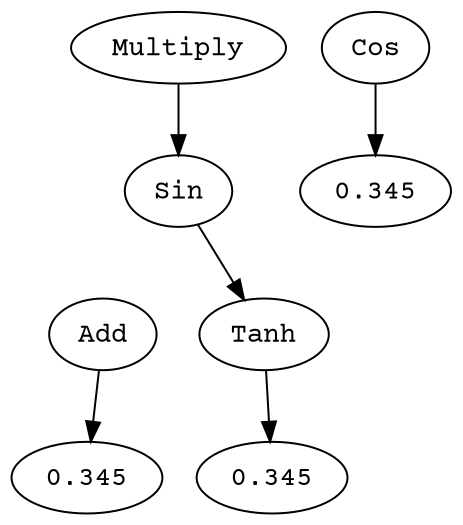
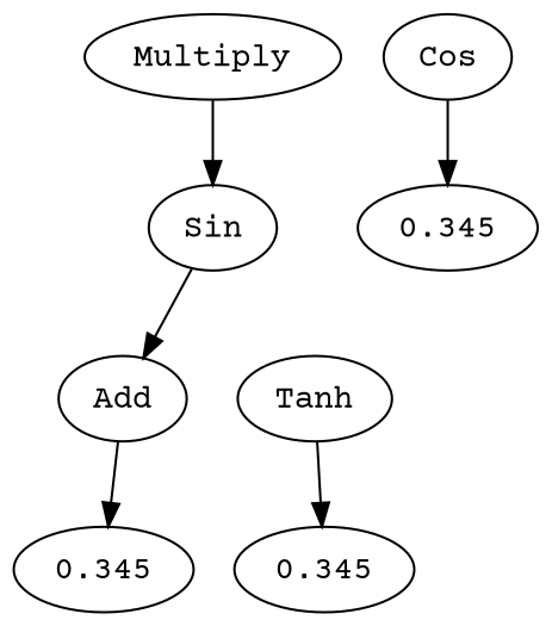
  digraph {
    fontname="Courier Prime"
    rankdir=TD
    node [fontname="Courier Prime"]
    edge [fontname="Courier Prime"]
    n1 [label=Multiply]
    n2 [label=Sin]
    n3 [label=Cos]
    n4 [label=0.345]
    n5 [label=Add]
    n6 [label=0.345]
    n7 [label=Tanh]
    n8 [label=0.345]
    n1 -> n2
-   n2 -> n7
+   n2 -> n5
    n3 -> n4
    n5 -> n6
    n7 -> n8
  }
